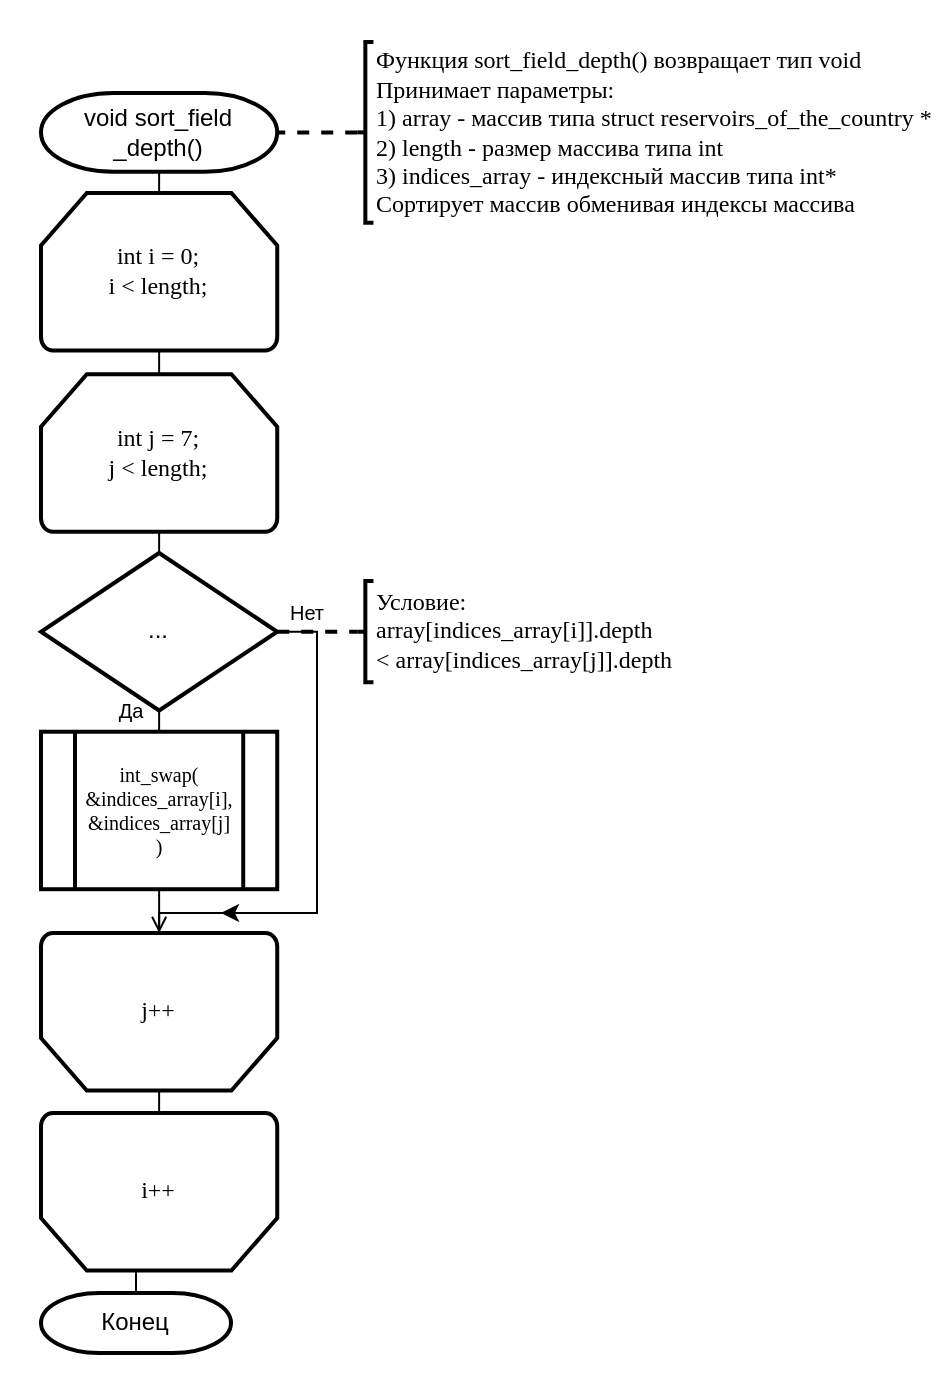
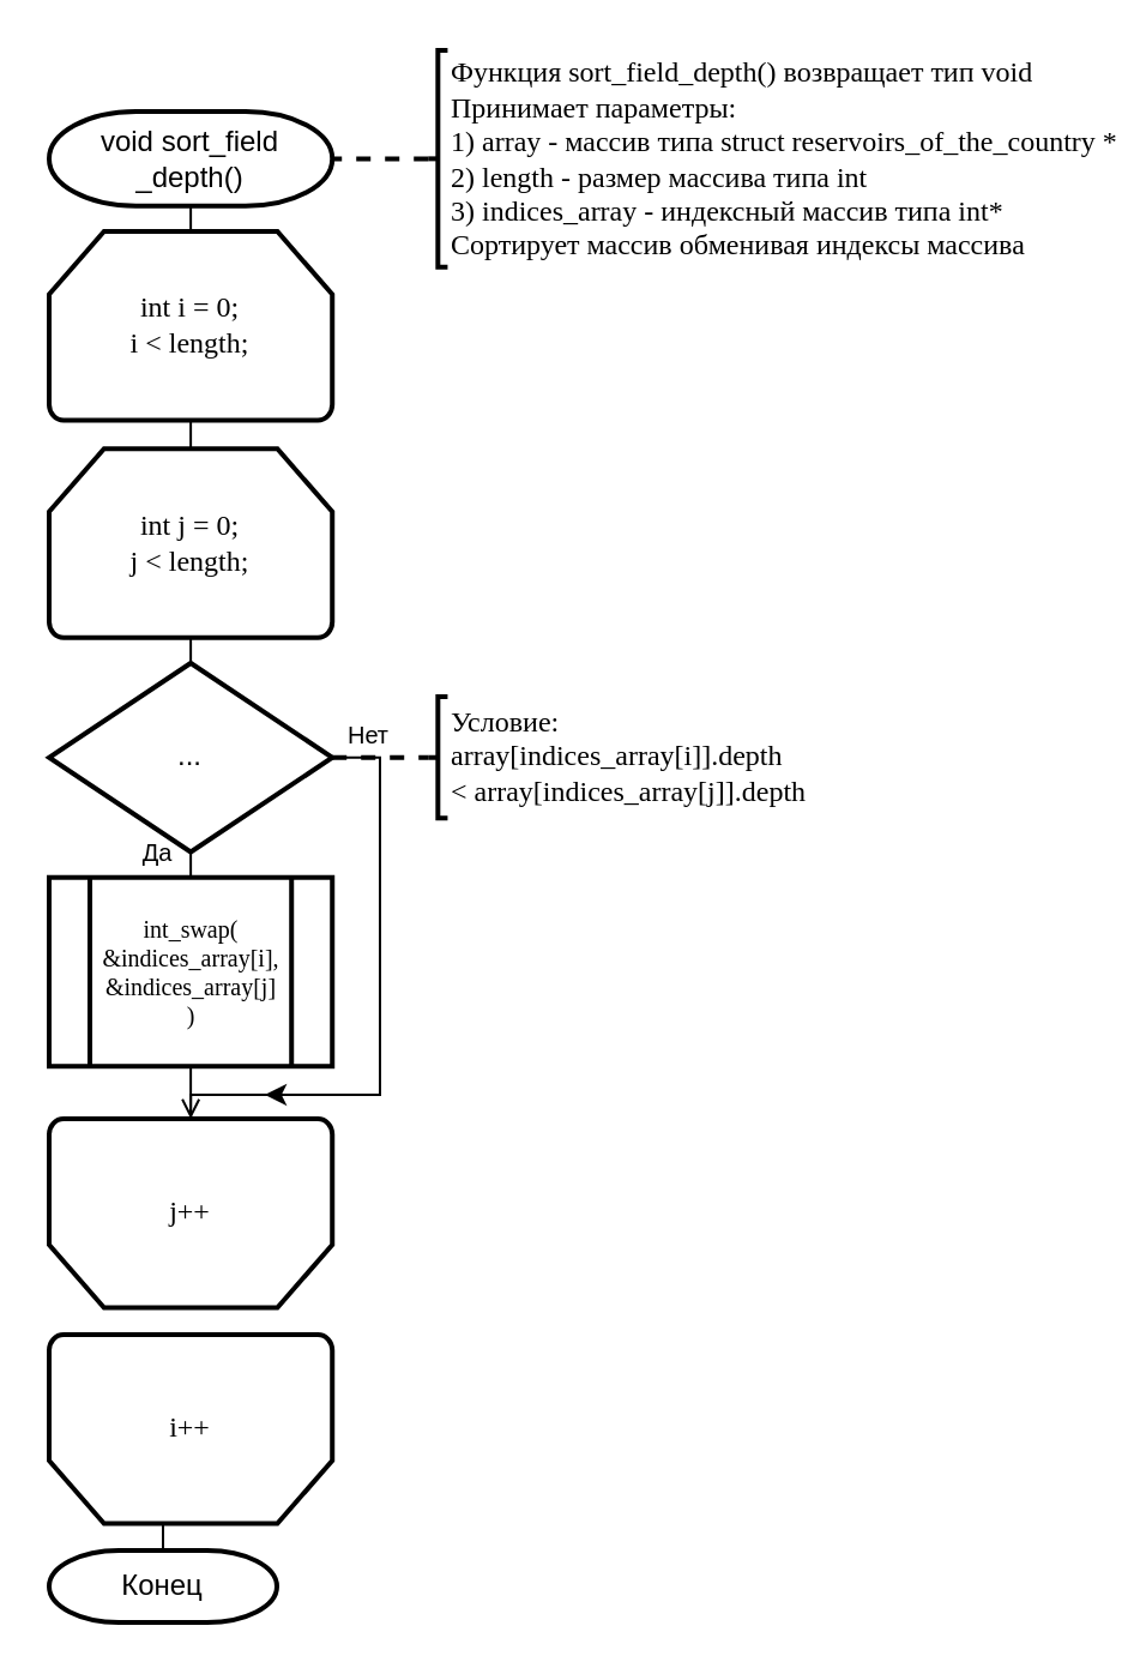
  <mxCell id="0" />
  <mxCell id="1" parent="0" />
  <mxCell id="2" style="edgeStyle=orthogonalEdgeStyle;rounded=0;orthogonalLoop=1;jettySize=auto;html=1;exitX=0.5;exitY=1;exitDx=0;exitDy=0;exitPerimeter=0;entryX=0.5;entryY=0;entryDx=0;entryDy=0;entryPerimeter=0;endArrow=none;endFill=0;strokeWidth=1;" parent="1" source="3" target="5" edge="1"><mxGeometry relative="1" as="geometry" /></mxCell>
  <mxCell id="3" value="void sort_field&lt;br&gt;_depth()" style="strokeWidth=2;html=1;shape=mxgraph.flowchart.terminator;whiteSpace=wrap;" parent="1" vertex="1"><mxGeometry x="20" y="46" width="118.11" height="39.37" as="geometry" /></mxCell>
  <mxCell id="4" style="edgeStyle=orthogonalEdgeStyle;rounded=0;orthogonalLoop=1;jettySize=auto;html=1;exitX=0.5;exitY=1;exitDx=0;exitDy=0;exitPerimeter=0;entryX=0.5;entryY=0;entryDx=0;entryDy=0;entryPerimeter=0;endArrow=none;endFill=0;strokeWidth=1;" parent="1" source="5" target="7" edge="1"><mxGeometry relative="1" as="geometry" /></mxCell>
  <mxCell id="5" value="int i = 0;&lt;br&gt;i &amp;lt; length;" style="strokeWidth=2;html=1;shape=mxgraph.flowchart.loop_limit;whiteSpace=wrap;fontFamily=Times New Roman;" parent="1" vertex="1"><mxGeometry x="20" y="96" width="118.11" height="78.74" as="geometry" /></mxCell>
  <mxCell id="6" style="edgeStyle=orthogonalEdgeStyle;rounded=0;orthogonalLoop=1;jettySize=auto;html=1;exitX=0.5;exitY=1;exitDx=0;exitDy=0;exitPerimeter=0;entryX=0.5;entryY=0;entryDx=0;entryDy=0;entryPerimeter=0;endArrow=none;endFill=0;strokeWidth=1;" parent="1" source="7" target="18" edge="1"><mxGeometry relative="1" as="geometry" /></mxCell>
- <mxCell id="7" value="int j = 7;&lt;br&gt;j &amp;lt; length;" style="strokeWidth=2;html=1;shape=mxgraph.flowchart.loop_limit;whiteSpace=wrap;fontFamily=Times New Roman;" parent="1" vertex="1"><mxGeometry x="20" y="186.63" width="118.11" height="78.74" as="geometry" /></mxCell>
- <mxCell id="8" style="edgeStyle=orthogonalEdgeStyle;rounded=0;orthogonalLoop=1;jettySize=auto;html=1;exitX=0.5;exitY=0;exitDx=0;exitDy=0;exitPerimeter=0;entryX=0.5;entryY=1;entryDx=0;entryDy=0;entryPerimeter=0;endArrow=none;endFill=0;strokeWidth=1;" parent="1" source="9" target="11" edge="1"><mxGeometry relative="1" as="geometry" /></mxCell>
+ <mxCell id="7" value="int j = 0;&lt;br&gt;j &amp;lt; length;" style="strokeWidth=2;html=1;shape=mxgraph.flowchart.loop_limit;whiteSpace=wrap;fontFamily=Times New Roman;" parent="1" vertex="1"><mxGeometry x="20" y="186.63" width="118.11" height="78.74" as="geometry" /></mxCell>
  <mxCell id="9" value="j++" style="strokeWidth=2;html=1;shape=mxgraph.flowchart.loop_limit;whiteSpace=wrap;fontFamily=Times New Roman;flipV=1;" parent="1" vertex="1"><mxGeometry x="20" y="466" width="118.11" height="78.74" as="geometry" /></mxCell>
  <mxCell id="10" style="edgeStyle=orthogonalEdgeStyle;rounded=0;orthogonalLoop=1;jettySize=auto;html=1;exitX=0.5;exitY=0;exitDx=0;exitDy=0;exitPerimeter=0;entryX=0.5;entryY=0;entryDx=0;entryDy=0;entryPerimeter=0;endArrow=none;endFill=0;strokeWidth=1;" parent="1" source="11" target="19" edge="1"><mxGeometry relative="1" as="geometry" /></mxCell>
  <mxCell id="11" value="i++" style="strokeWidth=2;html=1;shape=mxgraph.flowchart.loop_limit;whiteSpace=wrap;fontFamily=Times New Roman;flipV=1;" parent="1" vertex="1"><mxGeometry x="20" y="556" width="118.11" height="78.74" as="geometry" /></mxCell>
  <mxCell id="12" style="edgeStyle=orthogonalEdgeStyle;rounded=0;orthogonalLoop=1;jettySize=auto;html=1;exitX=0.5;exitY=1;exitDx=0;exitDy=0;entryX=0.5;entryY=1;entryDx=0;entryDy=0;entryPerimeter=0;endArrow=open;endFill=0;strokeWidth=1;" parent="1" source="13" target="9" edge="1"><mxGeometry relative="1" as="geometry" /></mxCell>
  <mxCell id="13" value="int_swap(&lt;br style=&quot;font-size: 10px&quot;&gt;&amp;amp;indices_array[i], &amp;amp;indices_array[j]&lt;br&gt;)" style="verticalLabelPosition=middle;verticalAlign=middle;html=1;shape=process;whiteSpace=wrap;rounded=0;size=0.14;arcSize=6;fontFamily=Times New Roman;strokeWidth=2;labelPosition=center;align=center;fontSize=10;" parent="1" vertex="1"><mxGeometry x="20" y="365.37" width="118.11" height="78.74" as="geometry" /></mxCell>
  <mxCell id="14" value="Условие:&lt;br&gt;array[indices_array[i]].depth&lt;br&gt;&amp;lt; array[indices_array[j]].depth" style="strokeWidth=2;html=1;shape=mxgraph.flowchart.annotation_2;align=left;labelPosition=right;pointerEvents=1;fontFamily=Times New Roman;" parent="1" vertex="1"><mxGeometry x="178.11" y="290.05" width="8.11" height="50.63" as="geometry" /></mxCell>
  <mxCell id="15" style="edgeStyle=orthogonalEdgeStyle;rounded=0;orthogonalLoop=1;jettySize=auto;html=1;exitX=1;exitY=0.5;exitDx=0;exitDy=0;exitPerimeter=0;entryX=0;entryY=0.5;entryDx=0;entryDy=0;entryPerimeter=0;dashed=1;strokeWidth=2;endArrow=none;endFill=0;" parent="1" source="18" target="14" edge="1"><mxGeometry relative="1" as="geometry" /></mxCell>
  <mxCell id="16" style="edgeStyle=orthogonalEdgeStyle;rounded=0;orthogonalLoop=1;jettySize=auto;html=1;exitX=1;exitY=0.5;exitDx=0;exitDy=0;exitPerimeter=0;entryX=0.5;entryY=1;entryDx=0;entryDy=0;entryPerimeter=0;endArrow=none;endFill=0;strokeWidth=1;" parent="1" source="18" target="9" edge="1"><mxGeometry relative="1" as="geometry"><Array as="points"><mxPoint x="158" y="315" /><mxPoint x="158" y="456" /><mxPoint x="79" y="456" /></Array></mxGeometry></mxCell>
  <mxCell id="17" style="edgeStyle=orthogonalEdgeStyle;rounded=0;orthogonalLoop=1;jettySize=auto;html=1;exitX=0.5;exitY=1;exitDx=0;exitDy=0;exitPerimeter=0;entryX=0.5;entryY=0;entryDx=0;entryDy=0;endArrow=none;endFill=0;strokeWidth=1;" parent="1" source="18" target="13" edge="1"><mxGeometry relative="1" as="geometry" /></mxCell>
  <mxCell id="18" value="..." style="strokeWidth=2;html=1;shape=mxgraph.flowchart.decision;whiteSpace=wrap;" parent="1" vertex="1"><mxGeometry x="20" y="276" width="118.11" height="78.74" as="geometry" /></mxCell>
  <mxCell id="19" value="Конец" style="strokeWidth=2;html=1;shape=mxgraph.flowchart.terminator;whiteSpace=wrap;" parent="1" vertex="1"><mxGeometry x="20" y="646" width="95" height="30" as="geometry" /></mxCell>
  <mxCell id="20" style="edgeStyle=orthogonalEdgeStyle;rounded=0;orthogonalLoop=1;jettySize=auto;html=1;exitX=0;exitY=0.5;exitDx=0;exitDy=0;exitPerimeter=0;entryX=1;entryY=0.5;entryDx=0;entryDy=0;entryPerimeter=0;endArrow=none;endFill=0;strokeWidth=2;dashed=1;" parent="1" source="21" target="3" edge="1"><mxGeometry relative="1" as="geometry" /></mxCell>
  <mxCell id="21" value="Функция sort_field_depth() возвращает тип void&lt;br&gt;Принимает параметры:&lt;br&gt;1) array - массив типа&amp;nbsp;struct reservoirs_of_the_country *&lt;br&gt;2)&amp;nbsp;length - размер массива типа int&lt;br&gt;3) indices_array - индексный массив типа&amp;nbsp;int*&lt;br&gt;Сортирует массив обменивая индексы массива" style="strokeWidth=2;html=1;shape=mxgraph.flowchart.annotation_2;align=left;labelPosition=right;pointerEvents=1;fontFamily=Times New Roman;" parent="1" vertex="1"><mxGeometry x="178.11" y="20.53" width="8.11" height="90.31" as="geometry" /></mxCell>
  <mxCell id="22" value="Да" style="text;html=1;align=center;verticalAlign=middle;resizable=0;points=[];autosize=1;fontSize=10;" parent="1" vertex="1"><mxGeometry x="50" y="345.37" width="30" height="20" as="geometry" /></mxCell>
  <mxCell id="23" value="Нет" style="text;html=1;align=center;verticalAlign=middle;resizable=0;points=[];autosize=1;fontSize=10;" parent="1" vertex="1"><mxGeometry x="138.11" y="296" width="30" height="20" as="geometry" /></mxCell>
  <mxCell id="24" value="" style="endArrow=classic;html=1;strokeWidth=1;fontSize=10;" parent="1" edge="1"><mxGeometry width="50" height="50" relative="1" as="geometry"><mxPoint x="150" y="456" as="sourcePoint" /><mxPoint x="110" y="456" as="targetPoint" /></mxGeometry></mxCell>
